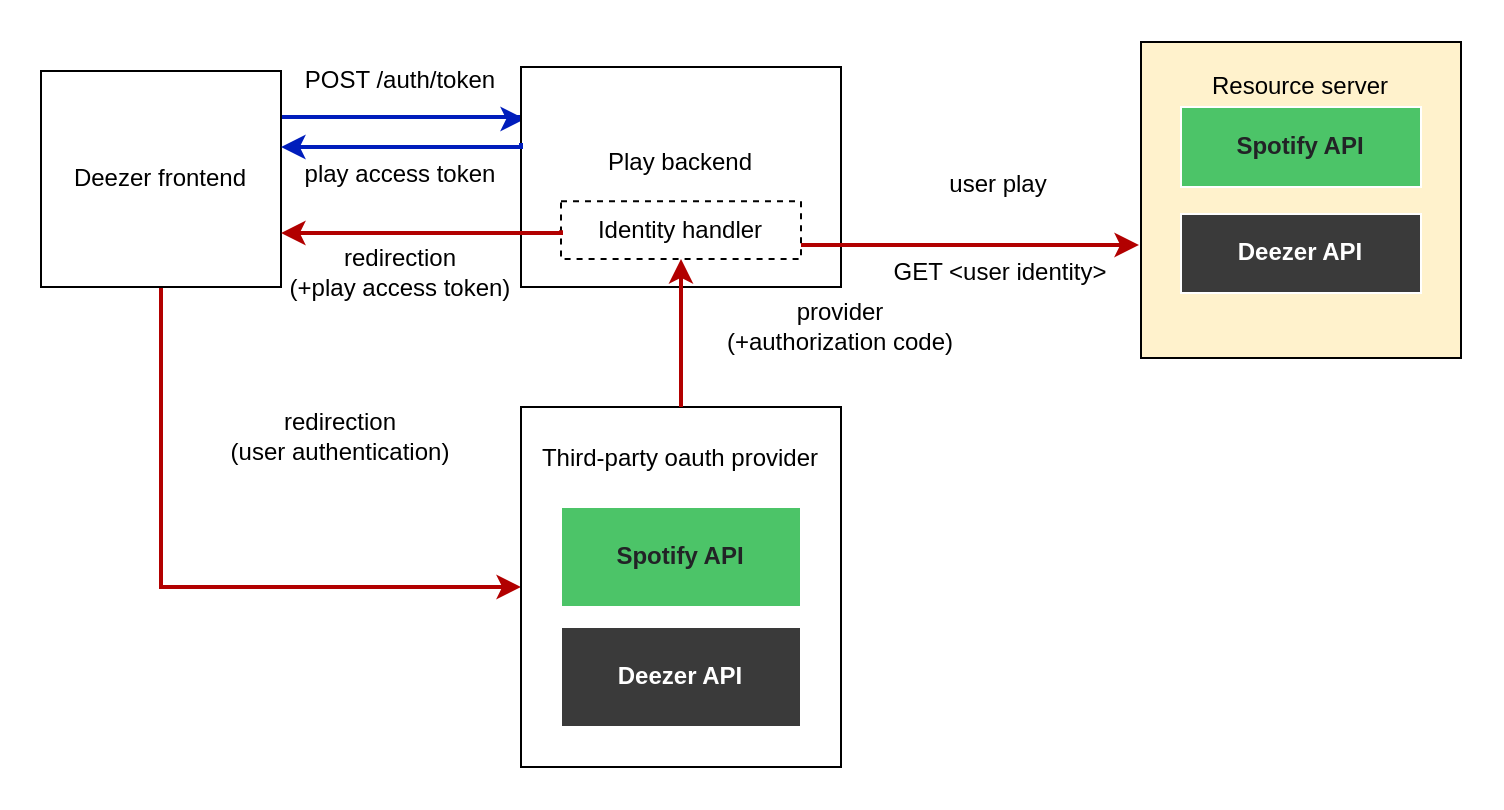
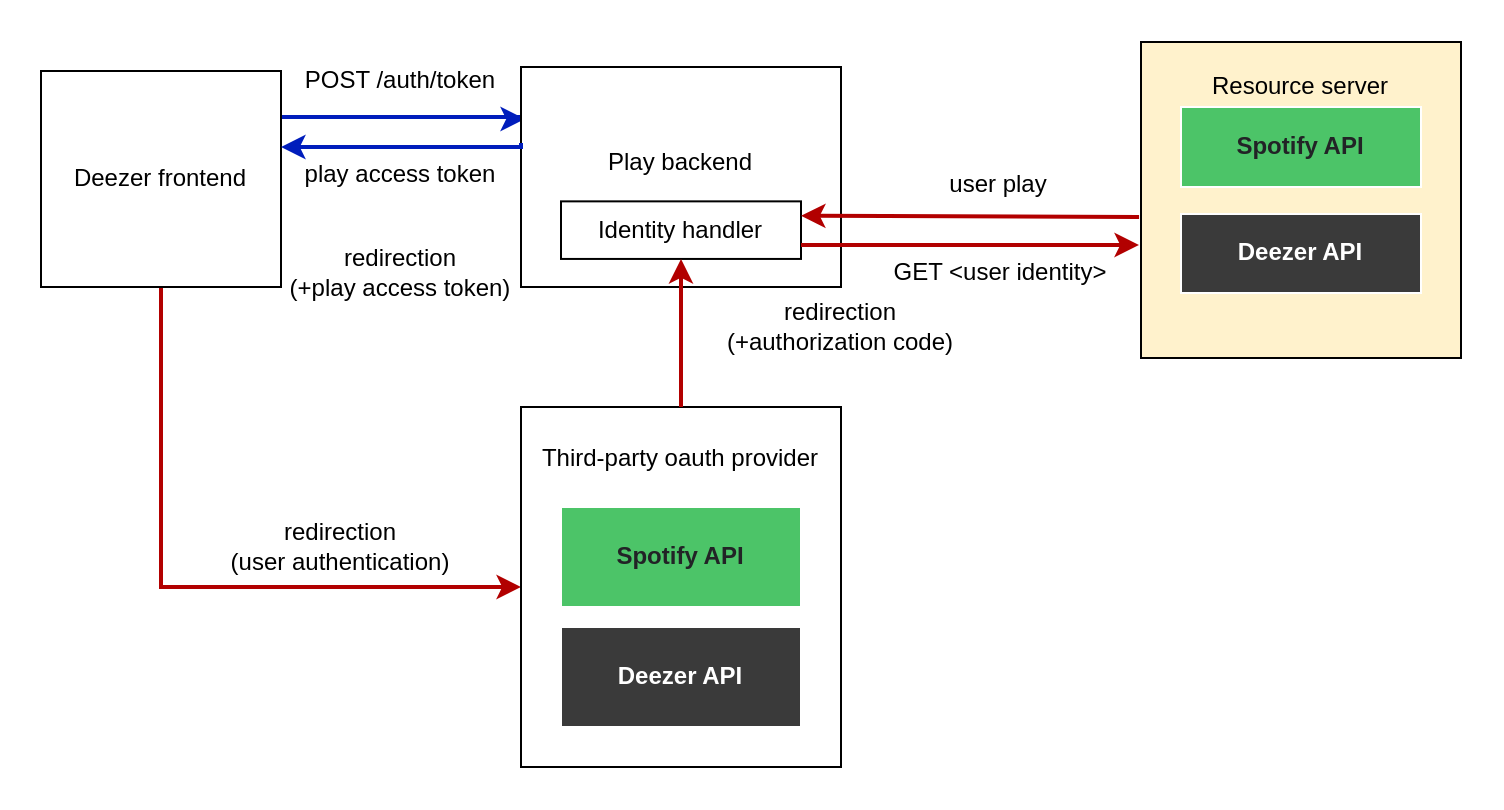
  <mxCell id="0" />
  <mxCell id="1" parent="0" />
  <mxCell id="2" value="" style="edgeStyle=orthogonalEdgeStyle;rounded=0;orthogonalLoop=1;jettySize=auto;html=1;fillColor=#0050ef;strokeColor=#001DBC;strokeWidth=2;" edge="1" parent="1"><mxGeometry relative="1" as="geometry"><mxPoint x="140" y="58" as="sourcePoint" /><mxPoint x="262" y="59" as="targetPoint" /><Array as="points"><mxPoint x="260" y="58" /><mxPoint x="260" y="59" /></Array></mxGeometry></mxCell>
  <mxCell id="3" style="edgeStyle=orthogonalEdgeStyle;rounded=0;orthogonalLoop=1;jettySize=auto;html=1;exitX=0.5;exitY=1;exitDx=0;exitDy=0;entryX=0;entryY=0.5;entryDx=0;entryDy=0;fillColor=#e51400;strokeColor=#B20000;strokeWidth=2;" edge="1" parent="1" source="4" target="6"><mxGeometry relative="1" as="geometry" /></mxCell>
  <mxCell id="4" value="Deezer frontend" style="rounded=0;whiteSpace=wrap;html=1;" vertex="1" parent="1"><mxGeometry y="35" width="120" height="108" as="geometry" x="20" /></mxCell>
  <mxCell id="5" value="" style="group;fillColor=#4CC468;strokeColor=#82b366;" vertex="1" connectable="0" parent="1"><mxGeometry x="260" y="203" width="160" height="180" as="geometry" /></mxCell>
  <mxCell id="6" value="Third-party oauth provider&lt;br&gt;&lt;br&gt;&lt;br&gt;&lt;br&gt;&lt;br&gt;&lt;br&gt;&lt;br&gt;&lt;br&gt;&lt;br&gt;&lt;br&gt;" style="rounded=0;whiteSpace=wrap;html=1;" vertex="1" parent="5"><mxGeometry width="160" height="180" as="geometry" /></mxCell>
  <mxCell id="7" value="Spotify API" style="rounded=0;whiteSpace=wrap;html=1;fillColor=#4CC468;strokeColor=#FFFFFF;fontColor=#222326;fontStyle=1" vertex="1" parent="5"><mxGeometry x="20" y="50" width="120" height="50" as="geometry" /></mxCell>
  <mxCell id="8" value="Deezer API" style="rounded=0;whiteSpace=wrap;html=1;fillColor=#3A3A3A;strokeColor=#FFFFFF;fontColor=#FFFFFF;fontStyle=1" vertex="1" parent="5"><mxGeometry x="20" y="110" width="120" height="50" as="geometry" /></mxCell>
  <mxCell id="9" value="" style="group" vertex="1" connectable="0" parent="1"><mxGeometry x="260" y="33" width="160" height="110" as="geometry" /></mxCell>
  <mxCell id="10" value="Play backend&lt;br&gt;&lt;br&gt;" style="rounded=0;whiteSpace=wrap;html=1;" vertex="1" parent="9"><mxGeometry width="160" height="110.0" as="geometry" /></mxCell>
- <mxCell id="11" value="Identity handler" style="rounded=0;whiteSpace=wrap;html=1;dashed=1;" vertex="1" parent="9"><mxGeometry x="20" y="67.181" width="120" height="28.792" as="geometry" /></mxCell>
+ <mxCell id="11" value="Identity handler" style="rounded=0;whiteSpace=wrap;html=1;" vertex="1" parent="9"><mxGeometry x="20" y="67.181" width="120" height="28.792" as="geometry" /></mxCell>
  <mxCell id="12" value="POST /auth/token" style="text;html=1;strokeColor=none;fillColor=none;align=center;verticalAlign=middle;whiteSpace=wrap;rounded=0;" vertex="1" parent="1"><mxGeometry x="130" y="30" width="140" height="20" as="geometry" /></mxCell>
- <mxCell id="13" value="redirection&lt;br&gt;(user authentication)" style="text;html=1;strokeColor=none;fillColor=none;align=center;verticalAlign=middle;whiteSpace=wrap;rounded=0;" vertex="1" parent="1"><mxGeometry x="100" y="208" width="140" height="20" as="geometry" /></mxCell>
+ <mxCell id="13" value="redirection&lt;br&gt;(user authentication)" style="text;html=1;strokeColor=none;fillColor=none;align=center;verticalAlign=middle;whiteSpace=wrap;rounded=0;" vertex="1" parent="1"><mxGeometry x="100" y="263" width="140" height="20" as="geometry" /></mxCell>
  <mxCell id="14" style="edgeStyle=orthogonalEdgeStyle;rounded=0;orthogonalLoop=1;jettySize=auto;html=1;exitX=0.5;exitY=0;exitDx=0;exitDy=0;entryX=0.5;entryY=1;entryDx=0;entryDy=0;fillColor=#e51400;strokeColor=#B20000;strokeWidth=2;" edge="1" parent="1" source="6" target="11"><mxGeometry relative="1" as="geometry" /></mxCell>
- <mxCell id="15" value="provider&lt;br&gt;(+authorization code)" style="text;html=1;strokeColor=none;fillColor=none;align=center;verticalAlign=middle;whiteSpace=wrap;rounded=0;" vertex="1" parent="1"><mxGeometry x="350" y="153" width="140" height="20" as="geometry" /></mxCell>
+ <mxCell id="15" value="redirection&lt;br&gt;(+authorization code)" style="text;html=1;strokeColor=none;fillColor=none;align=center;verticalAlign=middle;whiteSpace=wrap;rounded=0;" vertex="1" parent="1"><mxGeometry x="350" y="153" width="140" height="20" as="geometry" /></mxCell>
+ <mxCell id="16" style="edgeStyle=orthogonalEdgeStyle;rounded=0;orthogonalLoop=1;jettySize=auto;html=1;exitX=-0.006;exitY=0.554;exitDx=0;exitDy=0;entryX=1;entryY=0.25;entryDx=0;entryDy=0;fillColor=#e51400;strokeColor=#B20000;strokeWidth=2;exitPerimeter=0;" edge="1" parent="1" source="17" target="11"><mxGeometry relative="1" as="geometry"><Array as="points"><mxPoint x="569" y="107" /></Array></mxGeometry></mxCell>
  <mxCell id="17" value="Resource server&lt;br&gt;&lt;br&gt;&lt;br&gt;&lt;br&gt;&lt;br&gt;&lt;br&gt;&lt;br&gt;&lt;br&gt;&lt;br&gt;" style="rounded=0;whiteSpace=wrap;html=1;fillColor=#fff2cc;" vertex="1" parent="1"><mxGeometry x="570" y="20.5" width="160" height="158" as="geometry" /></mxCell>
  <mxCell id="18" style="edgeStyle=orthogonalEdgeStyle;rounded=0;orthogonalLoop=1;jettySize=auto;html=1;exitX=1;exitY=0.75;exitDx=0;exitDy=0;fillColor=#e51400;strokeColor=#B20000;strokeWidth=2;" edge="1" parent="1" source="11"><mxGeometry relative="1" as="geometry"><mxPoint x="569" y="122" as="targetPoint" /><Array as="points"><mxPoint x="569" y="122" /></Array></mxGeometry></mxCell>
  <mxCell id="19" value="Spotify API" style="rounded=0;whiteSpace=wrap;html=1;fillColor=#4CC468;strokeColor=#FFFFFF;fontColor=#222326;fontStyle=1" vertex="1" parent="1"><mxGeometry x="590" y="53" width="120" height="40" as="geometry" /></mxCell>
  <mxCell id="20" value="Deezer API" style="rounded=0;whiteSpace=wrap;html=1;fillColor=#3A3A3A;strokeColor=#FFFFFF;fontColor=#FFFFFF;fontStyle=1" vertex="1" parent="1"><mxGeometry x="590" y="106.5" width="120" height="39.5" as="geometry" /></mxCell>
  <mxCell id="21" value="GET &amp;lt;user identity&amp;gt;" style="text;html=1;strokeColor=none;fillColor=none;align=center;verticalAlign=middle;whiteSpace=wrap;rounded=0;" vertex="1" parent="1"><mxGeometry x="430" y="126" width="140" height="20" as="geometry" /></mxCell>
  <mxCell id="22" value="user play" style="text;html=1;strokeColor=none;fillColor=none;align=center;verticalAlign=middle;whiteSpace=wrap;rounded=0;" vertex="1" parent="1"><mxGeometry x="454" y="82" width="90" height="20" as="geometry" /></mxCell>
  <mxCell id="23" style="edgeStyle=orthogonalEdgeStyle;rounded=0;orthogonalLoop=1;jettySize=auto;html=1;exitX=0;exitY=0.5;exitDx=0;exitDy=0;entryX=1;entryY=0.75;entryDx=0;entryDy=0;strokeWidth=2;fontColor=#FFFFFF;fillColor=#0050ef;strokeColor=#001DBC;" edge="1" parent="1"><mxGeometry relative="1" as="geometry"><mxPoint x="260" y="71" as="sourcePoint" /><mxPoint x="140" y="73" as="targetPoint" /><Array as="points"><mxPoint x="260" y="73" /></Array></mxGeometry></mxCell>
  <mxCell id="24" value="play access token" style="text;html=1;strokeColor=none;fillColor=none;align=center;verticalAlign=middle;whiteSpace=wrap;rounded=0;" vertex="1" parent="1"><mxGeometry x="130" y="77" width="140" height="20" as="geometry" /></mxCell>
- <mxCell id="25" style="edgeStyle=orthogonalEdgeStyle;rounded=0;orthogonalLoop=1;jettySize=auto;html=1;exitX=0;exitY=0.5;exitDx=0;exitDy=0;entryX=1;entryY=0.75;entryDx=0;entryDy=0;strokeWidth=2;fontColor=#FFFFFF;fillColor=#e51400;strokeColor=#B20000;" edge="1" parent="1" source="11" target="4"><mxGeometry relative="1" as="geometry"><Array as="points"><mxPoint x="280" y="116" /></Array></mxGeometry></mxCell>
  <mxCell id="26" value="redirection&lt;br&gt;(+play access token)" style="text;html=1;strokeColor=none;fillColor=none;align=center;verticalAlign=middle;whiteSpace=wrap;rounded=0;" vertex="1" parent="1"><mxGeometry x="130" y="126" width="140" height="20" as="geometry" /></mxCell>
